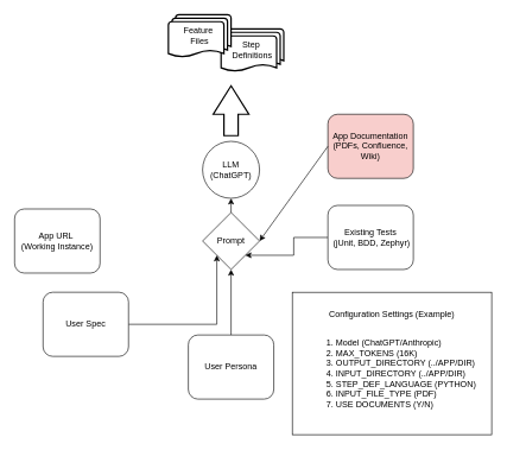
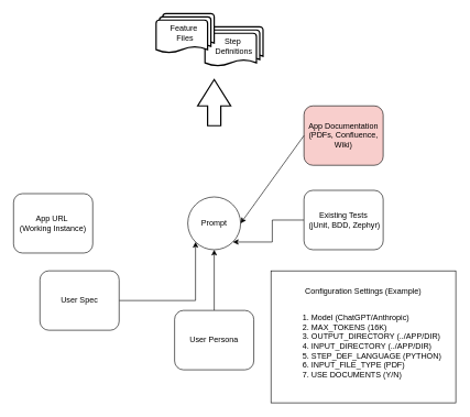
  <mxCell id="0" />
  <mxCell id="1" parent="0" />
  <mxCell id="2" value="App Documentation (PDFs, Confluence, Wiki)" style="rounded=1;whiteSpace=wrap;html=1;fontSize=12;glass=0;strokeWidth=1;shadow=0;fillColor=#f8cecc;" parent="1" vertex="1"><mxGeometry x="460" y="160" width="120" height="90" as="geometry" /></mxCell>
- <mxCell id="3" style="edgeStyle=orthogonalEdgeStyle;rounded=0;orthogonalLoop=1;jettySize=auto;html=1;exitX=0.5;exitY=0;exitDx=0;exitDy=0;entryX=0.5;entryY=1;entryDx=0;entryDy=0;" edge="1" parent="1" source="4" target="11"><mxGeometry relative="1" as="geometry" /></mxCell>
- <mxCell id="4" value="Prompt" style="rhombus;whiteSpace=wrap;html=1;aspect=fixed;" vertex="1" parent="1"><mxGeometry x="284" y="298" width="80" height="80" as="geometry" /></mxCell>
+ <mxCell id="4" value="Prompt" style="ellipse;whiteSpace=wrap;html=1;aspect=fixed;" vertex="1" parent="1"><mxGeometry x="284" y="298" width="80" height="80" as="geometry" /></mxCell>
  <mxCell id="5" value="" style="endArrow=classic;html=1;rounded=0;exitX=0;exitY=0.5;exitDx=0;exitDy=0;entryX=1;entryY=0.5;entryDx=0;entryDy=0;" edge="1" parent="1" source="2" target="4"><mxGeometry width="50" height="50" relative="1" as="geometry"><mxPoint x="300" y="400" as="sourcePoint" /><mxPoint x="350" y="350" as="targetPoint" /></mxGeometry></mxCell>
  <mxCell id="6" style="edgeStyle=orthogonalEdgeStyle;rounded=0;orthogonalLoop=1;jettySize=auto;html=1;exitX=0;exitY=0.5;exitDx=0;exitDy=0;entryX=1;entryY=1;entryDx=0;entryDy=0;" edge="1" parent="1" source="7" target="4"><mxGeometry relative="1" as="geometry" /></mxCell>
  <mxCell id="7" value="Existing Tests&lt;div&gt;&amp;nbsp;(jUnit, BDD, Zephyr)&lt;/div&gt;" style="rounded=1;whiteSpace=wrap;html=1;fontSize=12;glass=0;strokeWidth=1;shadow=0;" vertex="1" parent="1"><mxGeometry x="460" y="288" width="120" height="90" as="geometry" /></mxCell>
  <mxCell id="8" style="edgeStyle=orthogonalEdgeStyle;rounded=0;orthogonalLoop=1;jettySize=auto;html=1;exitX=0.5;exitY=0;exitDx=0;exitDy=0;entryX=0.5;entryY=1;entryDx=0;entryDy=0;" edge="1" parent="1" source="9" target="4"><mxGeometry relative="1" as="geometry" /></mxCell>
  <mxCell id="9" value="User Persona" style="rounded=1;whiteSpace=wrap;html=1;fontSize=12;glass=0;strokeWidth=1;shadow=0;" vertex="1" parent="1"><mxGeometry x="264" y="470" width="120" height="90" as="geometry" /></mxCell>
  <mxCell id="10" value="App URL&amp;nbsp;&lt;div&gt;(Working Instance)&lt;/div&gt;" style="rounded=1;whiteSpace=wrap;html=1;fontSize=12;glass=0;strokeWidth=1;shadow=0;" vertex="1" parent="1"><mxGeometry x="20" y="293" width="120" height="90" as="geometry" /></mxCell>
- <mxCell id="11" value="LLM (ChatGPT)" style="ellipse;whiteSpace=wrap;html=1;aspect=fixed;" vertex="1" parent="1"><mxGeometry x="284" y="198" width="80" height="80" as="geometry" /></mxCell>
  <mxCell id="12" value="Step&amp;nbsp;&lt;div&gt;Definitions&lt;/div&gt;" style="strokeWidth=2;html=1;shape=mxgraph.flowchart.multi-document;whiteSpace=wrap;" vertex="1" parent="1"><mxGeometry x="310" y="40" width="88" height="60" as="geometry" /></mxCell>
  <mxCell id="13" value="Feature&amp;nbsp;&lt;div&gt;F&lt;span style=&quot;background-color: initial;&quot;&gt;iles&lt;/span&gt;&lt;/div&gt;" style="strokeWidth=2;html=1;shape=mxgraph.flowchart.multi-document;whiteSpace=wrap;" vertex="1" parent="1"><mxGeometry x="236" y="20" width="88" height="60" as="geometry" /></mxCell>
  <mxCell id="14" value="" style="verticalLabelPosition=bottom;verticalAlign=top;html=1;strokeWidth=2;shape=mxgraph.arrows2.arrow;dy=0.6;dx=40;notch=0;rotation=-90;" vertex="1" parent="1"><mxGeometry x="289" y="130" width="70" height="50" as="geometry" /></mxCell>
  <mxCell id="15" style="edgeStyle=orthogonalEdgeStyle;rounded=0;orthogonalLoop=1;jettySize=auto;html=1;exitX=1;exitY=0.5;exitDx=0;exitDy=0;entryX=0;entryY=1;entryDx=0;entryDy=0;" edge="1" parent="1" source="16" target="4"><mxGeometry relative="1" as="geometry" /></mxCell>
  <mxCell id="16" value="User Spec" style="rounded=1;whiteSpace=wrap;html=1;fontSize=12;glass=0;strokeWidth=1;shadow=0;" vertex="1" parent="1"><mxGeometry x="60" y="410" width="120" height="90" as="geometry" /></mxCell>
  <mxCell id="17" value="Configuration Settings (Example)&lt;div&gt;&lt;br&gt;&lt;/div&gt;&lt;div&gt;&lt;ol&gt;&lt;li style=&quot;text-align: left;&quot;&gt;Model (ChatGPT/Anthropic)&lt;/li&gt;&lt;li style=&quot;text-align: left;&quot;&gt;MAX_TOKENS (16K)&lt;/li&gt;&lt;li style=&quot;text-align: left;&quot;&gt;OUTPUT_DIRECTORY (../APP/DIR)&lt;/li&gt;&lt;li style=&quot;text-align: left;&quot;&gt;INPUT_DIRECTORY (../APP/DIR)&lt;/li&gt;&lt;li style=&quot;text-align: left;&quot;&gt;STEP_DEF_LANGUAGE (PYTHON)&lt;/li&gt;&lt;li style=&quot;text-align: left;&quot;&gt;INPUT_FILE_TYPE (PDF)&lt;/li&gt;&lt;li style=&quot;text-align: left;&quot;&gt;USE DOCUMENTS (Y/N)&lt;/li&gt;&lt;/ol&gt;&lt;/div&gt;" style="text;strokeColor=default;align=center;fillColor=none;html=1;verticalAlign=middle;whiteSpace=wrap;rounded=0;" vertex="1" parent="1"><mxGeometry x="410" y="410" width="280" height="200" as="geometry" /></mxCell>
